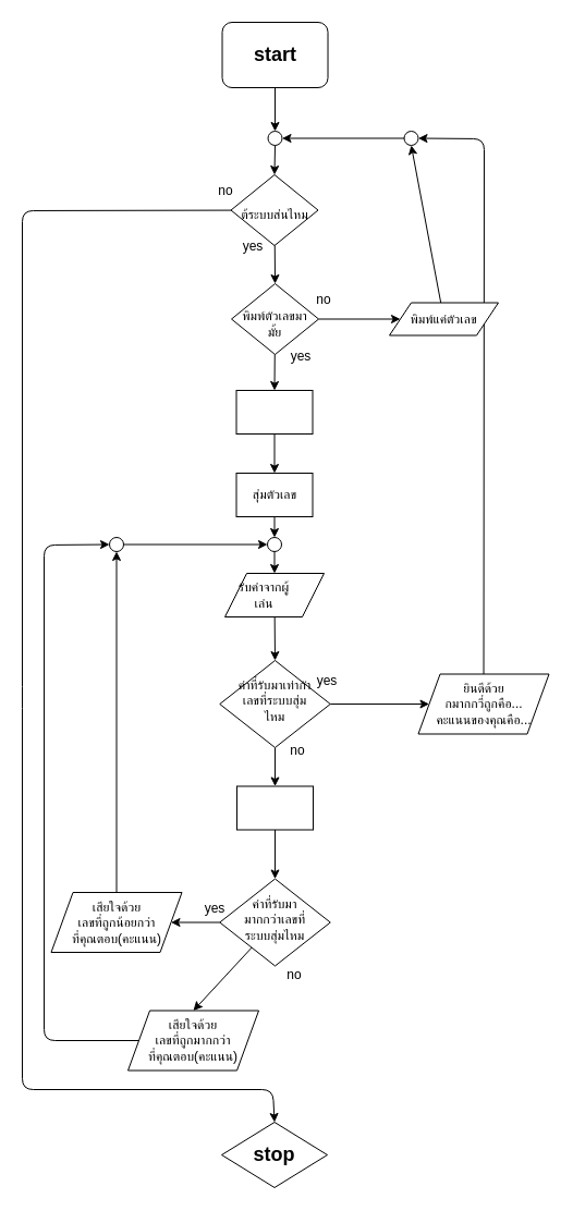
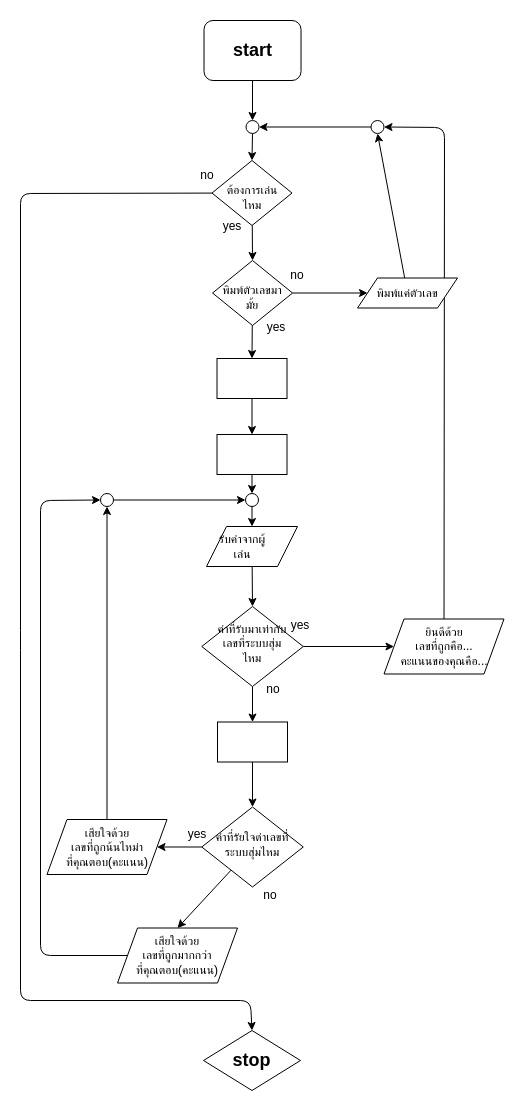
  <mxCell id="0" />
  <mxCell id="1" parent="0" />
  <mxCell id="2" style="edgeStyle=none;html=1;entryX=0.5;entryY=0;entryDx=0;entryDy=0;" edge="1" parent="1" source="4" target="37"><mxGeometry relative="1" as="geometry" /></mxCell>
  <mxCell id="3" style="edgeStyle=none;html=1;entryX=0.5;entryY=0;entryDx=0;entryDy=0;" edge="1" parent="1" source="4" target="7"><mxGeometry relative="1" as="geometry"><Array as="points"><mxPoint x="20" y="193" /><mxPoint x="20" y="640" /><mxPoint x="20" y="1000" /><mxPoint x="250" y="1000" /></Array></mxGeometry></mxCell>
  <mxCell id="4" value="" style="rhombus;whiteSpace=wrap;html=1;" vertex="1" parent="1"><mxGeometry x="211.5" y="160" width="80" height="65" as="geometry" /></mxCell>
  <mxCell id="5" value="" style="edgeStyle=none;html=1;" edge="1" parent="1" source="6" target="34"><mxGeometry relative="1" as="geometry" /></mxCell>
  <mxCell id="6" value="&lt;b&gt;&lt;font style=&quot;font-size: 18px;&quot;&gt;start&lt;/font&gt;&lt;/b&gt;" style="whiteSpace=wrap;html=1;rounded=1;" vertex="1" parent="1"><mxGeometry x="203.52" y="20" width="97" height="60" as="geometry" /></mxCell>
  <mxCell id="7" value="&lt;b&gt;&lt;font style=&quot;font-size: 18px;&quot;&gt;stop&lt;/font&gt;&lt;/b&gt;" style="rhombus;whiteSpace=wrap;html=1;" vertex="1" parent="1"><mxGeometry x="203" y="1030" width="97" height="60" as="geometry" /></mxCell>
- <mxCell id="8" value="ต้ระบบส่นไหม" style="text;html=1;align=center;verticalAlign=middle;whiteSpace=wrap;rounded=0;" vertex="1" parent="1"><mxGeometry x="216.51" y="181.5" width="70" height="30" as="geometry" /></mxCell>
+ <mxCell id="8" value="ต้องการเล่นไหม" style="text;html=1;align=center;verticalAlign=middle;whiteSpace=wrap;rounded=0;" vertex="1" parent="1"><mxGeometry x="216.51" y="181.5" width="70" height="30" as="geometry" /></mxCell>
  <mxCell id="9" style="edgeStyle=none;html=1;entryX=0.5;entryY=0;entryDx=0;entryDy=0;" edge="1" parent="1" source="10" target="12"><mxGeometry relative="1" as="geometry" /></mxCell>
  <mxCell id="10" value="" style="rounded=0;whiteSpace=wrap;html=1;" vertex="1" parent="1"><mxGeometry x="216.51" y="358" width="70" height="40" as="geometry" /></mxCell>
  <mxCell id="11" style="edgeStyle=none;html=1;entryX=0.5;entryY=0;entryDx=0;entryDy=0;" edge="1" parent="1" source="12" target="44"><mxGeometry relative="1" as="geometry" /></mxCell>
  <mxCell id="12" value="" style="rounded=0;whiteSpace=wrap;html=1;" vertex="1" parent="1"><mxGeometry x="216.51" y="434" width="70" height="40" as="geometry" /></mxCell>
- <mxCell id="13" value="สุ่มตัวเลข" style="text;html=1;align=center;verticalAlign=middle;whiteSpace=wrap;rounded=0;" vertex="1" parent="1"><mxGeometry x="216.5" y="439" width="70" height="30" as="geometry" /></mxCell>
  <mxCell id="14" style="edgeStyle=none;html=1;entryX=0.5;entryY=0;entryDx=0;entryDy=0;" edge="1" parent="1" source="15" target="19"><mxGeometry relative="1" as="geometry" /></mxCell>
  <mxCell id="15" value="" style="shape=parallelogram;perimeter=parallelogramPerimeter;whiteSpace=wrap;html=1;fixedSize=1;" vertex="1" parent="1"><mxGeometry x="206" y="526" width="91" height="40" as="geometry" /></mxCell>
  <mxCell id="16" value="รับค่าจากผู้เล่น" style="text;html=1;align=center;verticalAlign=middle;whiteSpace=wrap;rounded=0;" vertex="1" parent="1"><mxGeometry x="212" y="531" width="60" height="30" as="geometry" /></mxCell>
  <mxCell id="17" style="edgeStyle=none;html=1;entryX=0.5;entryY=0;entryDx=0;entryDy=0;" edge="1" parent="1" source="19" target="24"><mxGeometry relative="1" as="geometry" /></mxCell>
  <mxCell id="18" style="edgeStyle=none;html=1;entryX=0;entryY=0.5;entryDx=0;entryDy=0;" edge="1" parent="1" source="19" target="22"><mxGeometry relative="1" as="geometry" /></mxCell>
  <mxCell id="19" value="" style="rhombus;whiteSpace=wrap;html=1;" vertex="1" parent="1"><mxGeometry x="201.25" y="606" width="101.5" height="80" as="geometry" /></mxCell>
- <mxCell id="20" value="ค่าที่รับมาเท่ากัาเลขที่ระบบสุ่มไหม" style="text;html=1;align=center;verticalAlign=middle;whiteSpace=wrap;rounded=0;" vertex="1" parent="1"><mxGeometry x="213.76" y="628.75" width="76.49" height="28.5" as="geometry" /></mxCell>
+ <mxCell id="20" value="ค่าที่รับมาเท่ากับเลขที่ระบบสุ่มไหม" style="text;html=1;align=center;verticalAlign=middle;whiteSpace=wrap;rounded=0;" vertex="1" parent="1"><mxGeometry x="213.76" y="628.75" width="76.49" height="28.5" as="geometry" /></mxCell>
  <mxCell id="21" style="edgeStyle=none;html=1;entryX=1;entryY=0.5;entryDx=0;entryDy=0;" edge="1" parent="1" source="22" target="40"><mxGeometry relative="1" as="geometry"><Array as="points"><mxPoint x="444" y="127" /></Array></mxGeometry></mxCell>
- <mxCell id="22" value="ยินดีด้วย&lt;div&gt;กมากกวี่ถูกคือ...&lt;/div&gt;&lt;div&gt;คะแนนของคุณคือ...&lt;/div&gt;" style="shape=parallelogram;perimeter=parallelogramPerimeter;whiteSpace=wrap;html=1;fixedSize=1;" vertex="1" parent="1"><mxGeometry x="383.5" y="618.5" width="120" height="55" as="geometry" /></mxCell>
+ <mxCell id="22" value="ยินดีด้วย&lt;div&gt;เลขที่ถูกคือ...&lt;/div&gt;&lt;div&gt;คะแนนของคุณคือ...&lt;/div&gt;" style="shape=parallelogram;perimeter=parallelogramPerimeter;whiteSpace=wrap;html=1;fixedSize=1;" vertex="1" parent="1"><mxGeometry x="383.5" y="618.5" width="120" height="55" as="geometry" /></mxCell>
  <mxCell id="23" style="edgeStyle=none;html=1;entryX=0.5;entryY=0;entryDx=0;entryDy=0;" edge="1" parent="1" source="24" target="27"><mxGeometry relative="1" as="geometry" /></mxCell>
  <mxCell id="24" value="" style="rounded=0;whiteSpace=wrap;html=1;" vertex="1" parent="1"><mxGeometry x="217.01" y="721.5" width="70" height="40" as="geometry" /></mxCell>
  <mxCell id="25" style="edgeStyle=none;html=1;entryX=0.5;entryY=0;entryDx=0;entryDy=0;" edge="1" parent="1" source="27" target="32"><mxGeometry relative="1" as="geometry" /></mxCell>
  <mxCell id="26" style="edgeStyle=none;html=1;entryX=1;entryY=0.5;entryDx=0;entryDy=0;" edge="1" parent="1" source="27" target="30"><mxGeometry relative="1" as="geometry" /></mxCell>
  <mxCell id="27" value="" style="rhombus;whiteSpace=wrap;html=1;" vertex="1" parent="1"><mxGeometry x="201.26" y="806.5" width="101.5" height="80" as="geometry" /></mxCell>
- <mxCell id="28" value="ค่าที่รับมามากกว่าเลขที่ระบบสุ่มไหม" style="text;html=1;align=center;verticalAlign=middle;whiteSpace=wrap;rounded=0;" vertex="1" parent="1"><mxGeometry x="213.77" y="829.25" width="76.49" height="28.5" as="geometry" /></mxCell>
+ <mxCell id="28" value="ค่าที่รัยใจด่าเลขที่ระบบสุ่มไหม" style="text;html=1;align=center;verticalAlign=middle;whiteSpace=wrap;rounded=0;" vertex="1" parent="1"><mxGeometry x="213.77" y="829.25" width="76.49" height="28.5" as="geometry" /></mxCell>
  <mxCell id="29" style="edgeStyle=none;html=1;entryX=0.5;entryY=1;entryDx=0;entryDy=0;" edge="1" parent="1" source="30" target="46"><mxGeometry relative="1" as="geometry" /></mxCell>
- <mxCell id="30" value="เสียใจด้วย&lt;div&gt;เลขที่ถูกน้อยกว่า&lt;/div&gt;&lt;div&gt;ที่คุณตอบ(คะแนน)&lt;/div&gt;" style="shape=parallelogram;perimeter=parallelogramPerimeter;whiteSpace=wrap;html=1;fixedSize=1;" vertex="1" parent="1"><mxGeometry x="46.5" y="819" width="120" height="55" as="geometry" /></mxCell>
+ <mxCell id="30" value="เสียใจด้วย&lt;div&gt;เลขที่ถูกน้นไหม่า&lt;/div&gt;&lt;div&gt;ที่คุณตอบ(คะแนน)&lt;/div&gt;" style="shape=parallelogram;perimeter=parallelogramPerimeter;whiteSpace=wrap;html=1;fixedSize=1;" vertex="1" parent="1"><mxGeometry x="46.5" y="819" width="120" height="55" as="geometry" /></mxCell>
  <mxCell id="31" style="edgeStyle=none;html=1;entryX=0;entryY=0.5;entryDx=0;entryDy=0;" edge="1" parent="1" source="32" target="46"><mxGeometry relative="1" as="geometry"><Array as="points"><mxPoint x="40" y="955" /><mxPoint x="40" y="500" /></Array></mxGeometry></mxCell>
  <mxCell id="32" value="เสียใจด้วย&lt;div&gt;เลขที่ถูกมากกว่า&lt;/div&gt;&lt;div&gt;ที่คุณตอบ(คะแนน)&lt;/div&gt;" style="shape=parallelogram;perimeter=parallelogramPerimeter;whiteSpace=wrap;html=1;fixedSize=1;" vertex="1" parent="1"><mxGeometry x="117.02" y="927.5" width="120" height="55" as="geometry" /></mxCell>
  <mxCell id="33" style="edgeStyle=none;html=1;entryX=0.5;entryY=0;entryDx=0;entryDy=0;" edge="1" parent="1" source="34" target="4"><mxGeometry relative="1" as="geometry" /></mxCell>
  <mxCell id="34" value="" style="ellipse;whiteSpace=wrap;html=1;aspect=fixed;" vertex="1" parent="1"><mxGeometry x="245.5" y="120" width="13" height="13" as="geometry" /></mxCell>
  <mxCell id="35" style="edgeStyle=none;html=1;entryX=0.5;entryY=0;entryDx=0;entryDy=0;" edge="1" parent="1" source="37" target="10"><mxGeometry relative="1" as="geometry" /></mxCell>
  <mxCell id="36" style="edgeStyle=none;html=1;entryX=0;entryY=0.5;entryDx=0;entryDy=0;" edge="1" parent="1" source="37" target="42"><mxGeometry relative="1" as="geometry" /></mxCell>
  <mxCell id="37" value="" style="rhombus;whiteSpace=wrap;html=1;" vertex="1" parent="1"><mxGeometry x="212.03" y="260" width="80" height="65" as="geometry" /></mxCell>
  <mxCell id="38" value="พิมพ์ตัวเลขมามั้ย" style="text;html=1;align=center;verticalAlign=middle;whiteSpace=wrap;rounded=0;" vertex="1" parent="1"><mxGeometry x="217.04" y="281.5" width="70" height="30" as="geometry" /></mxCell>
  <mxCell id="39" style="edgeStyle=none;html=1;entryX=1;entryY=0.5;entryDx=0;entryDy=0;" edge="1" parent="1" source="40" target="34"><mxGeometry relative="1" as="geometry" /></mxCell>
  <mxCell id="40" value="" style="ellipse;whiteSpace=wrap;html=1;aspect=fixed;" vertex="1" parent="1"><mxGeometry x="370.5" y="120" width="13" height="13" as="geometry" /></mxCell>
  <mxCell id="41" style="edgeStyle=none;html=1;entryX=0.5;entryY=1;entryDx=0;entryDy=0;" edge="1" parent="1" source="42" target="40"><mxGeometry relative="1" as="geometry" /></mxCell>
  <mxCell id="42" value="พิมพ์แค่ตัวเลข" style="shape=parallelogram;perimeter=parallelogramPerimeter;whiteSpace=wrap;html=1;fixedSize=1;" vertex="1" parent="1"><mxGeometry x="357" y="277.5" width="100" height="30" as="geometry" /></mxCell>
  <mxCell id="43" style="edgeStyle=none;html=1;entryX=0.5;entryY=0;entryDx=0;entryDy=0;" edge="1" parent="1" source="44" target="15"><mxGeometry relative="1" as="geometry" /></mxCell>
  <mxCell id="44" value="" style="ellipse;whiteSpace=wrap;html=1;aspect=fixed;" vertex="1" parent="1"><mxGeometry x="245" y="493" width="13" height="13" as="geometry" /></mxCell>
  <mxCell id="45" style="edgeStyle=none;html=1;entryX=0;entryY=0.5;entryDx=0;entryDy=0;" edge="1" parent="1" source="46" target="44"><mxGeometry relative="1" as="geometry" /></mxCell>
  <mxCell id="46" value="" style="ellipse;whiteSpace=wrap;html=1;aspect=fixed;" vertex="1" parent="1"><mxGeometry x="100" y="493" width="13" height="13" as="geometry" /></mxCell>
  <mxCell id="47" value="yes" style="text;html=1;align=center;verticalAlign=middle;whiteSpace=wrap;rounded=0;" vertex="1" parent="1"><mxGeometry x="270" y="610" width="60" height="30" as="geometry" /></mxCell>
  <mxCell id="48" value="no" style="text;html=1;align=center;verticalAlign=middle;whiteSpace=wrap;rounded=0;" vertex="1" parent="1"><mxGeometry x="242.75" y="673.5" width="60" height="30" as="geometry" /></mxCell>
  <mxCell id="49" value="yes" style="text;html=1;align=center;verticalAlign=middle;whiteSpace=wrap;rounded=0;" vertex="1" parent="1"><mxGeometry x="245.5" y="311.5" width="60" height="30" as="geometry" /></mxCell>
  <mxCell id="50" value="no" style="text;html=1;align=center;verticalAlign=middle;whiteSpace=wrap;rounded=0;" vertex="1" parent="1"><mxGeometry x="267" y="260" width="60" height="30" as="geometry" /></mxCell>
  <mxCell id="51" value="yes" style="text;html=1;align=center;verticalAlign=middle;whiteSpace=wrap;rounded=0;" vertex="1" parent="1"><mxGeometry x="202" y="210.5" width="60" height="30" as="geometry" /></mxCell>
  <mxCell id="52" value="no" style="text;html=1;align=center;verticalAlign=middle;whiteSpace=wrap;rounded=0;" vertex="1" parent="1"><mxGeometry x="177" y="160" width="60" height="30" as="geometry" /></mxCell>
  <mxCell id="53" value="yes" style="text;html=1;align=center;verticalAlign=middle;whiteSpace=wrap;rounded=0;" vertex="1" parent="1"><mxGeometry x="166.5" y="819" width="60" height="30" as="geometry" /></mxCell>
  <mxCell id="54" value="no" style="text;html=1;align=center;verticalAlign=middle;whiteSpace=wrap;rounded=0;" vertex="1" parent="1"><mxGeometry x="240" y="880" width="60" height="30" as="geometry" /></mxCell>
